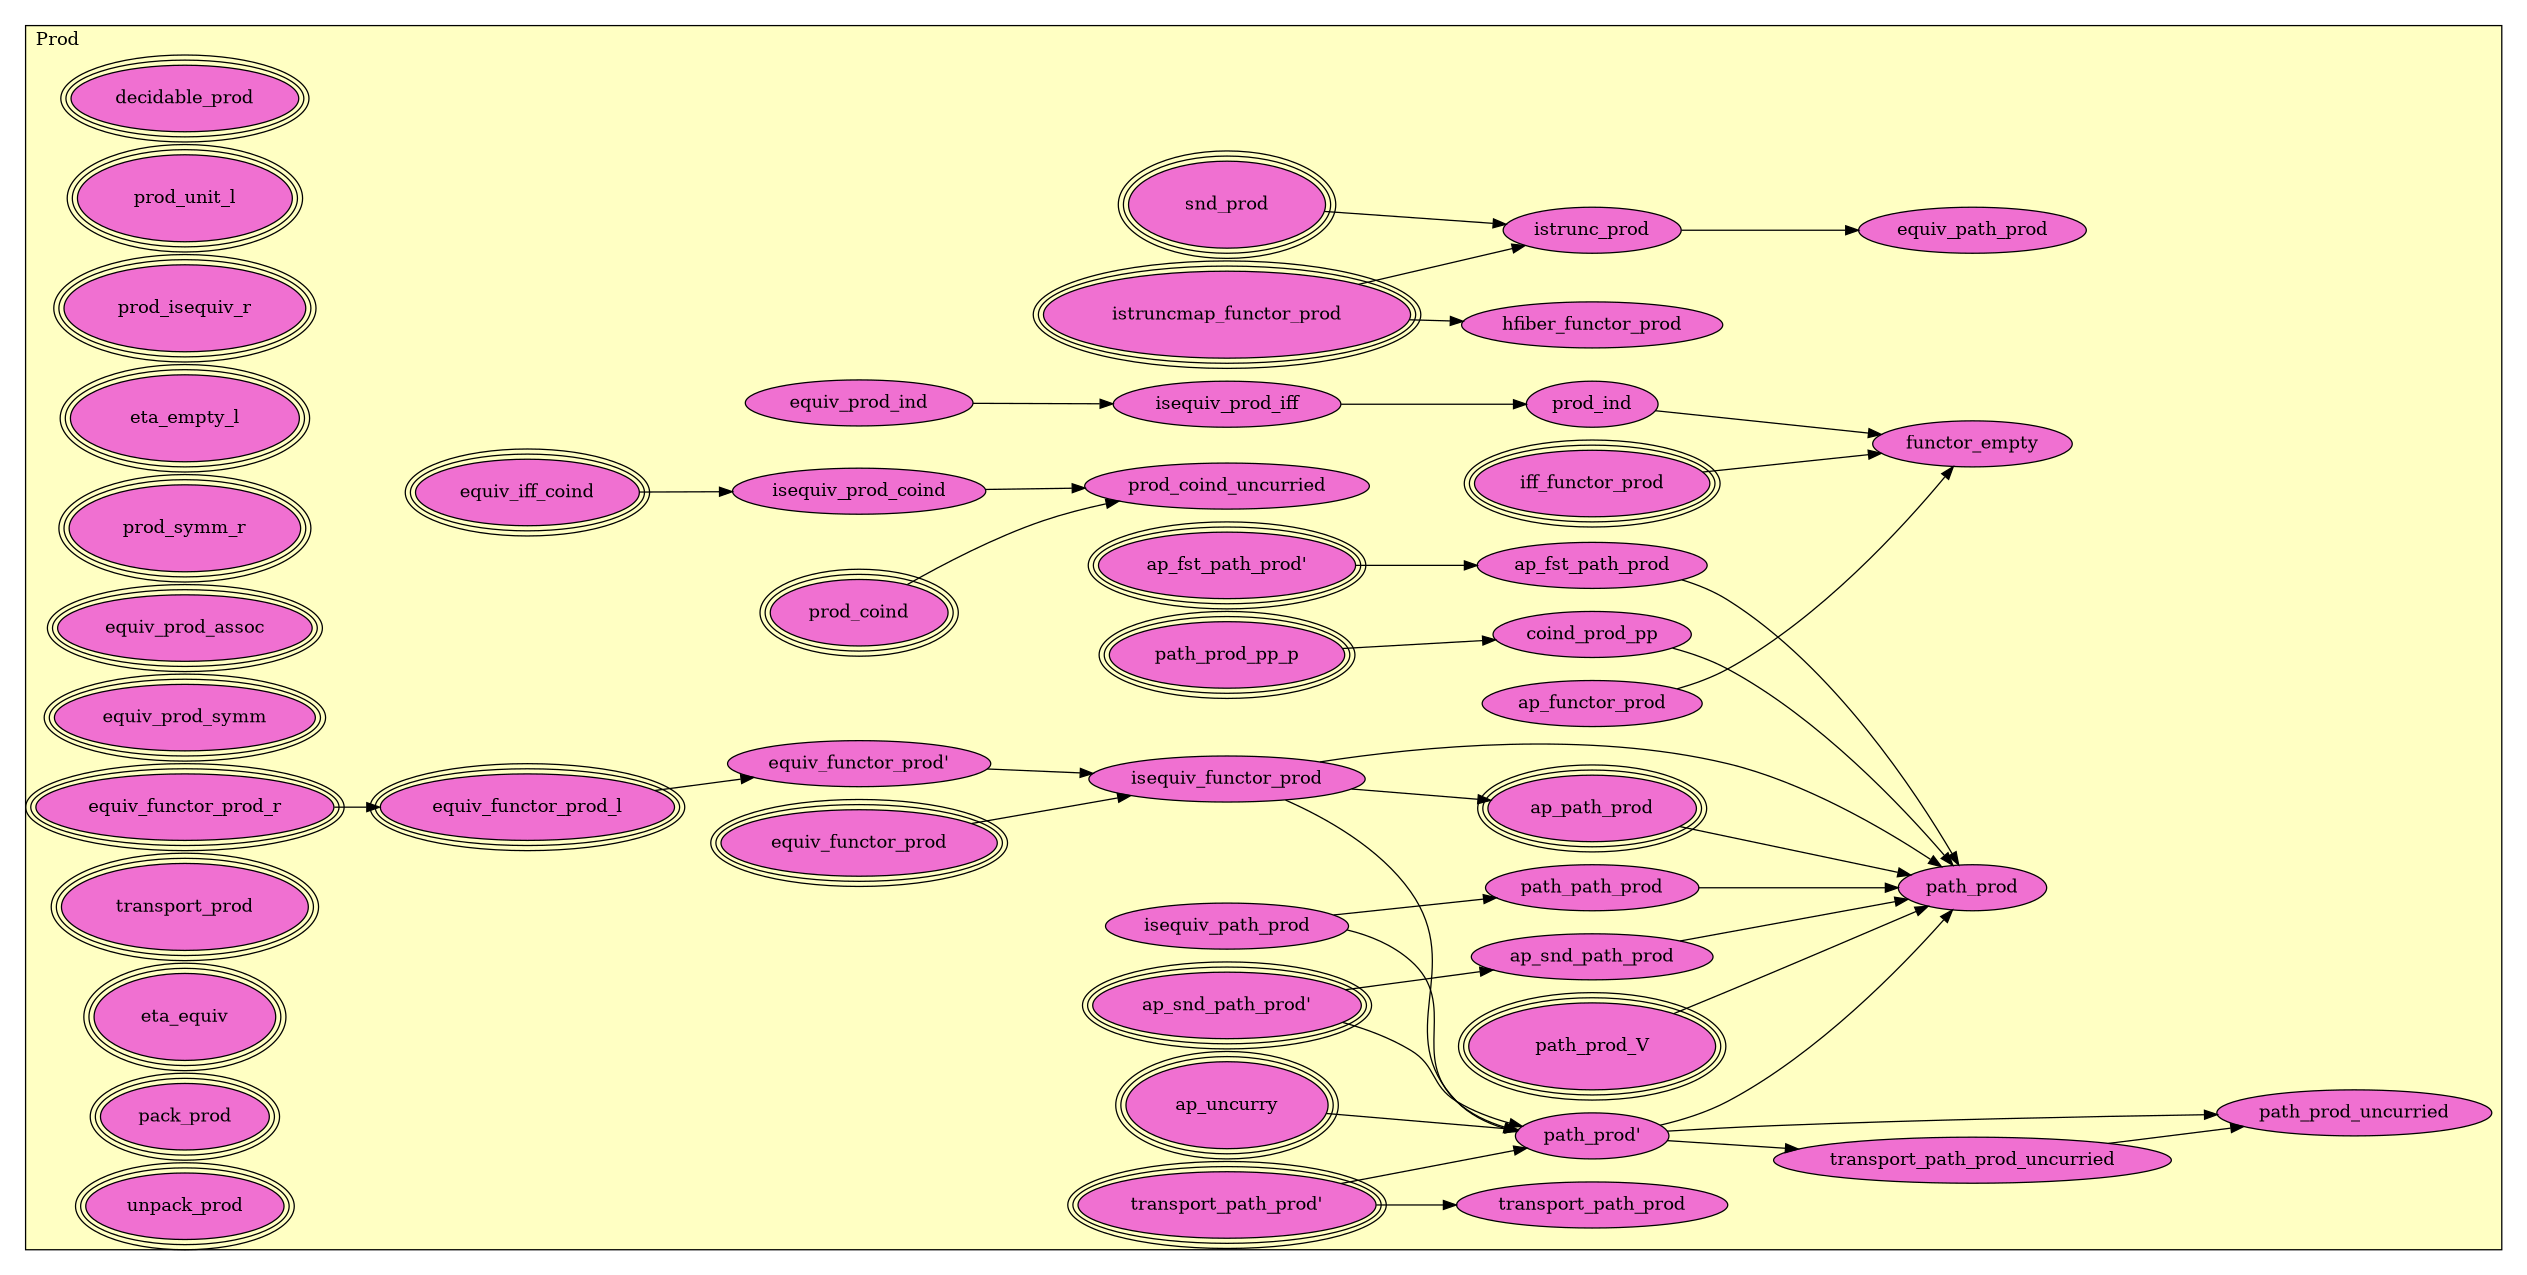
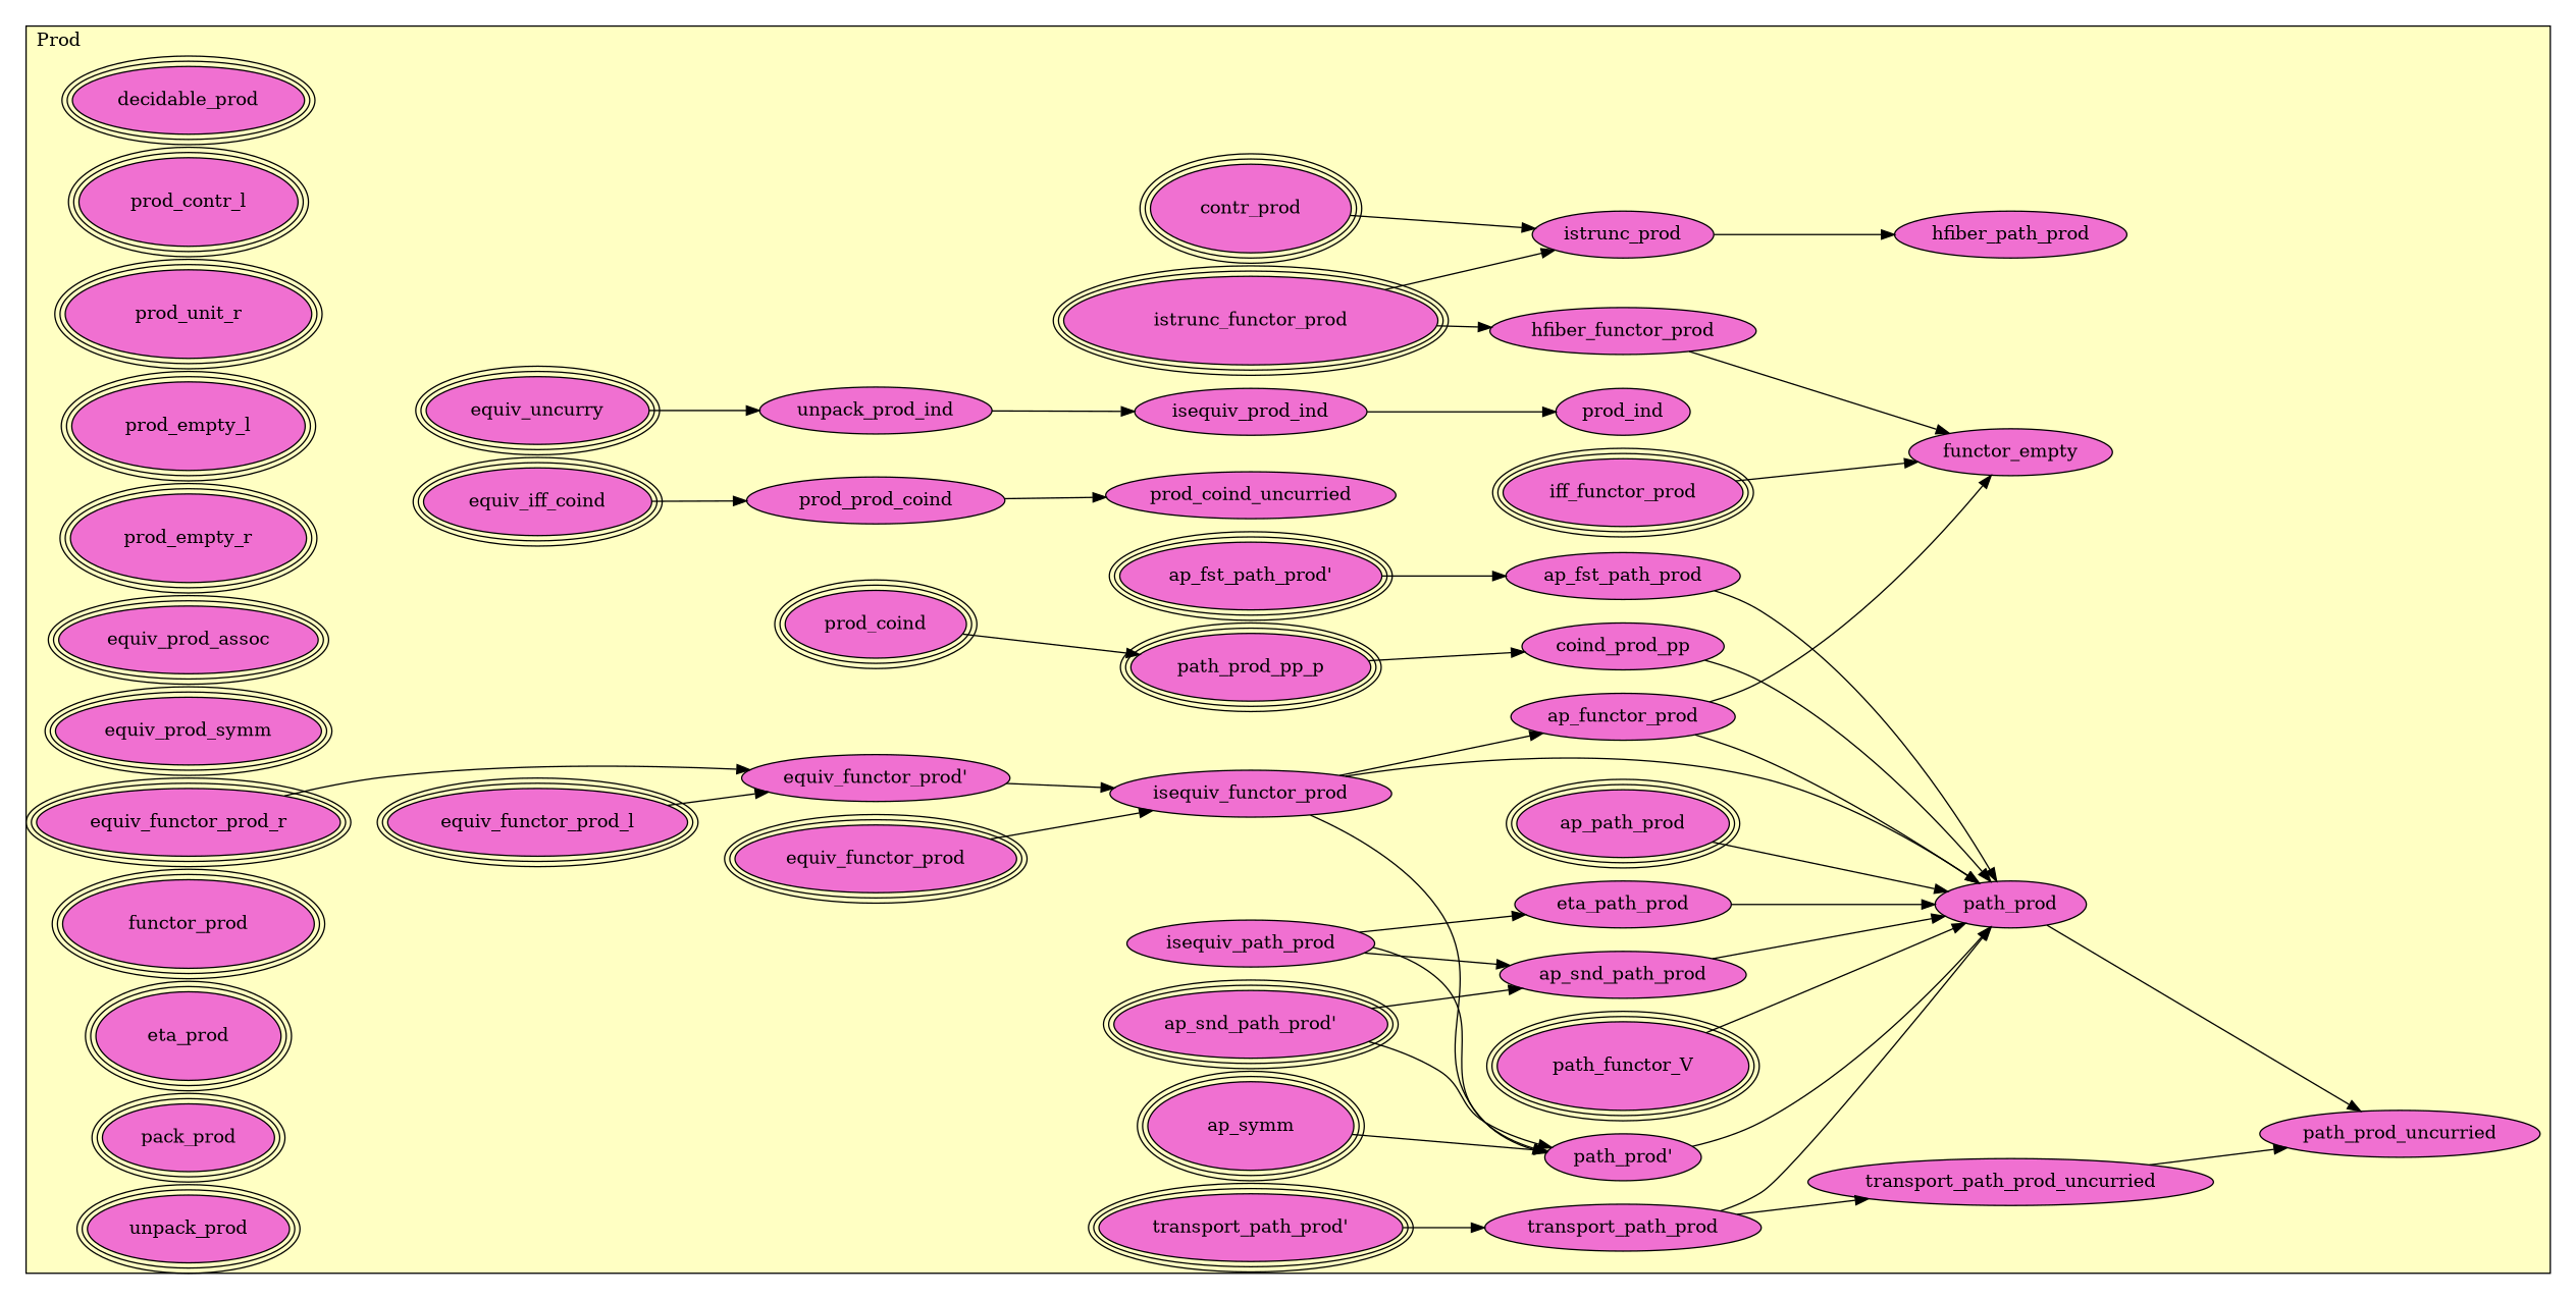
  digraph {
    rankdir=LR
    node [fillcolor="#F070D1" peripheries=3 style=filled]
-   n1 [label=istruncmap_functor_prod]
+   n1 [label=istrunc_functor_prod]
    n2 [label=hfiber_functor_prod peripheries=""]
-   n3 [label=ap_uncurry]
+   n3 [label=ap_symm]
    n4 [label=decidable_prod]
-   n5 [label=snd_prod]
+   n5 [label=contr_prod]
    n6 [label=istrunc_prod peripheries=""]
    n7 [label=equiv_iff_coind]
-   n8 [label=isequiv_prod_coind peripheries=""]
+   n8 [label=prod_prod_coind peripheries=""]
    n9 [label=prod_coind]
    n10 [label=prod_coind_uncurried peripheries=""]
-   n12 [label=equiv_prod_ind peripheries=""]
-   n13 [label=isequiv_prod_iff peripheries=""]
-   n14 [label=prod_unit_l]
-   n15 [label=prod_isequiv_r]
-   n16 [label=eta_empty_l]
-   n17 [label=prod_symm_r]
+   n11 [label=equiv_uncurry]
+   n12 [label=unpack_prod_ind peripheries=""]
+   n13 [label=isequiv_prod_ind peripheries=""]
+   n14 [label=prod_contr_l]
+   n15 [label=prod_unit_r]
+   n16 [label=prod_empty_l]
+   n17 [label=prod_empty_r]
    n18 [label=equiv_prod_assoc]
    n19 [label=equiv_prod_symm]
    n20 [label=iff_functor_prod]
    n21 [label=equiv_functor_prod_r]
    n22 [label=equiv_functor_prod_l]
    n23 [label="equiv_functor_prod'" peripheries=""]
    n24 [label=equiv_functor_prod]
    n25 [label=isequiv_functor_prod peripheries=""]
    n26 [label=ap_functor_prod peripheries=""]
    n27 [label=functor_empty peripheries=""]
-   n28 [label=transport_prod]
-   n29 [label=path_prod_V]
+   n28 [label=functor_prod]
+   n29 [label=path_functor_V]
    n30 [label=path_prod_pp_p]
    n31 [label=coind_prod_pp peripheries=""]
-   n32 [label=equiv_path_prod peripheries=""]
+   n32 [label=hfiber_path_prod peripheries=""]
    n33 [label=isequiv_path_prod peripheries=""]
    n34 [label="transport_path_prod'"]
    n35 [label=transport_path_prod peripheries=""]
    n36 [label=transport_path_prod_uncurried peripheries=""]
    n37 [label=ap_path_prod]
-   n38 [label=path_path_prod peripheries=""]
+   n38 [label=eta_path_prod peripheries=""]
    n39 [label="ap_snd_path_prod'"]
    n40 [label=ap_snd_path_prod peripheries=""]
    n41 [label="ap_fst_path_prod'"]
    n42 [label=ap_fst_path_prod peripheries=""]
    n43 [label="path_prod'" peripheries=""]
    n44 [label=path_prod peripheries=""]
    n45 [label=path_prod_uncurried peripheries=""]
-   n46 [label=eta_equiv]
+   n46 [label=eta_prod]
    n47 [label=pack_prod]
    n48 [label=unpack_prod]
    n49 [label=prod_ind peripheries=""]
    subgraph cluster_1 {
      fillcolor="#FFFFC3"
      label=Prod
      labeljust=l
      style=filled
      n1
      n2
      n3
      n4
      n5
      n6
      n7
      n8
      n9
      n10
+     n11
      n12
      n13
      n14
      n15
      n16
      n17
      n18
      n19
      n20
      n21
      n22
      n23
      n24
      n25
      n26
      n27
      n28
      n29
      n30
      n31
      n32
      n33
      n34
      n35
      n36
      n37
      n38
      n39
      n40
      n41
      n42
      n43
      n44
      n45
      n46
      n47
      n48
      n49
    }
    n1 -> n2
    n1 -> n6
-   n49 -> n27
+   n2 -> n27
    n3 -> n43
    n5 -> n6
    n6 -> n32
    n7 -> n8
    n8 -> n10
-   n9 -> n10
+   n9 -> n30
+   n11 -> n12
    n12 -> n13
    n13 -> n49
    n20 -> n27
-   n21 -> n22
+   n21 -> n23
    n22 -> n23
    n23 -> n25
    n24 -> n25
-   n25 -> n37
+   n25 -> n26
    n25 -> n43
    n25 -> n44
    n26 -> n27
+   n26 -> n44
    n29 -> n44
    n30 -> n31
    n31 -> n44
    n33 -> n38
+   n33 -> n40
    n33 -> n43
    n34 -> n35
-   n34 -> n43
-   n43 -> n36
+   n35 -> n36
+   n35 -> n44
    n36 -> n45
    n37 -> n44
    n38 -> n44
    n39 -> n40
    n39 -> n43
    n40 -> n44
    n41 -> n42
    n42 -> n44
    n43 -> n44
-   n43 -> n45
+   n44 -> n45
  }
